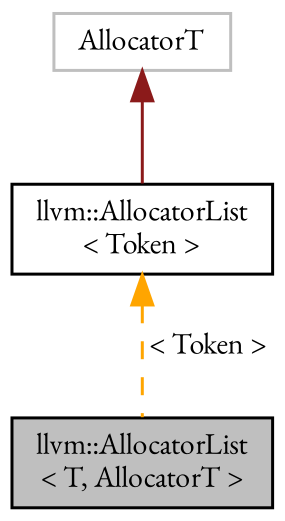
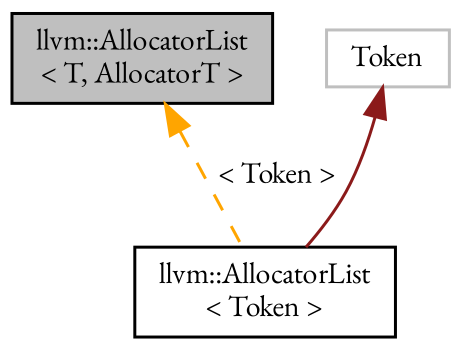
  digraph {
    fontname="EB Garamond"
    node [color=black fontname="EB Garamond" fontsize=10 shape=record]
    edge [dir=back fontname="EB Garamond" fontsize=10 labelfontname=Helvetica labelfontsize=10]
    n1 [fillcolor=grey75 fontcolor=black height=0.2 label="llvm::AllocatorList\l\< T, AllocatorT \>" style=filled width=0.4]
    n2 [height=0.2 label="llvm::AllocatorList\l\< Token \>" width=0.4]
-   n3 [color=grey75 height=0.2 label=AllocatorT width=0.4]
-   n2 -> n1 [color=orange label=" \< Token \>" style=dashed]
+   n3 [color=grey75 height=0.2 label=Token width=0.4]
+   n1 -> n2 [color=orange label=" \< Token \>" style=dashed]
    n3 -> n2 [color=firebrick4 style=solid]
  }
